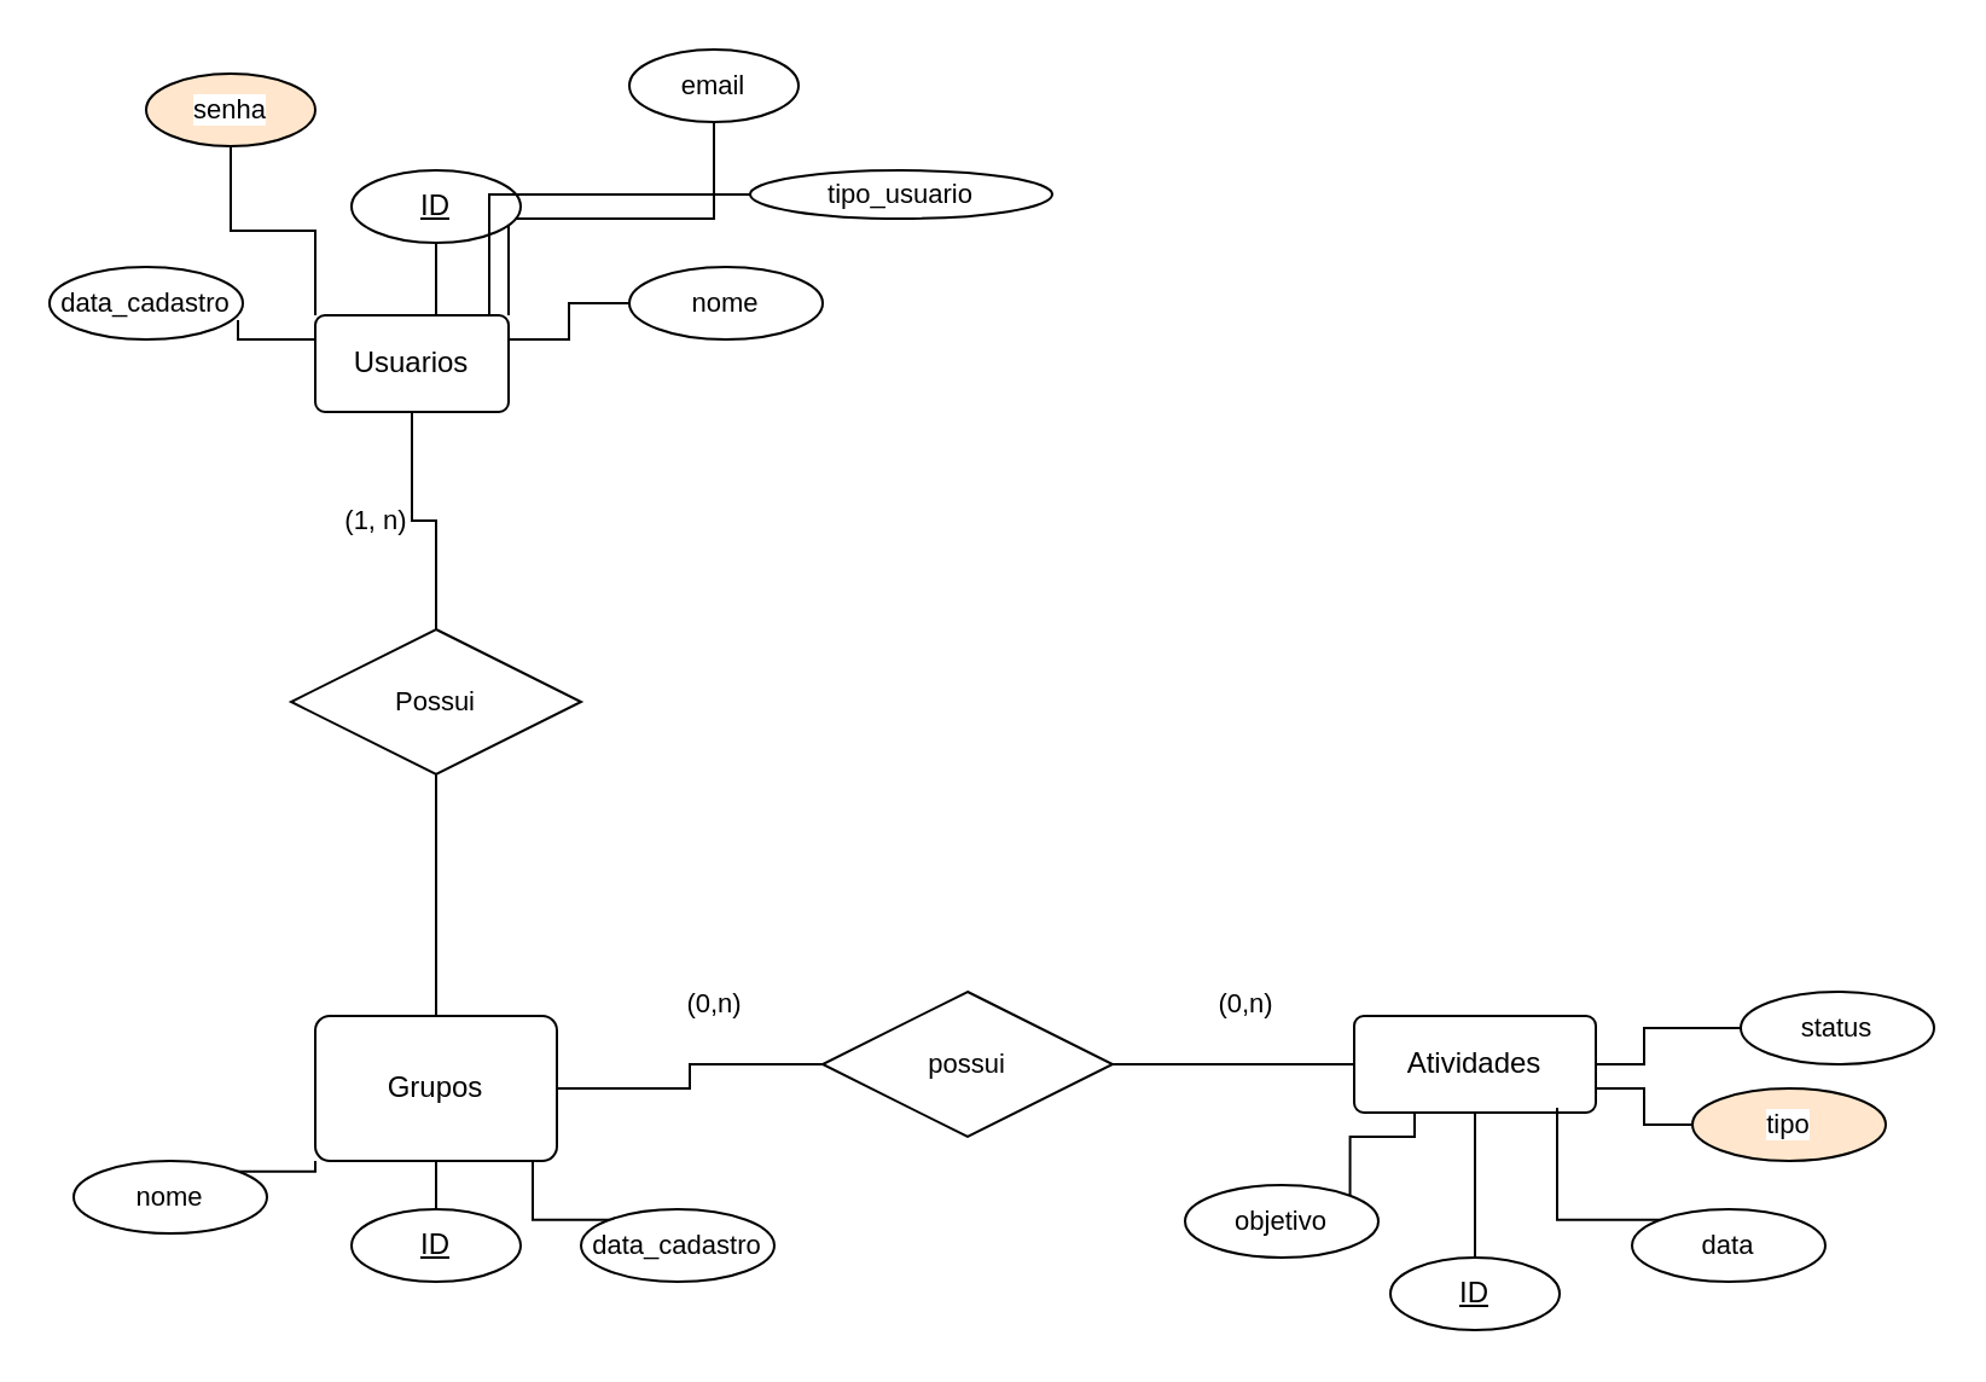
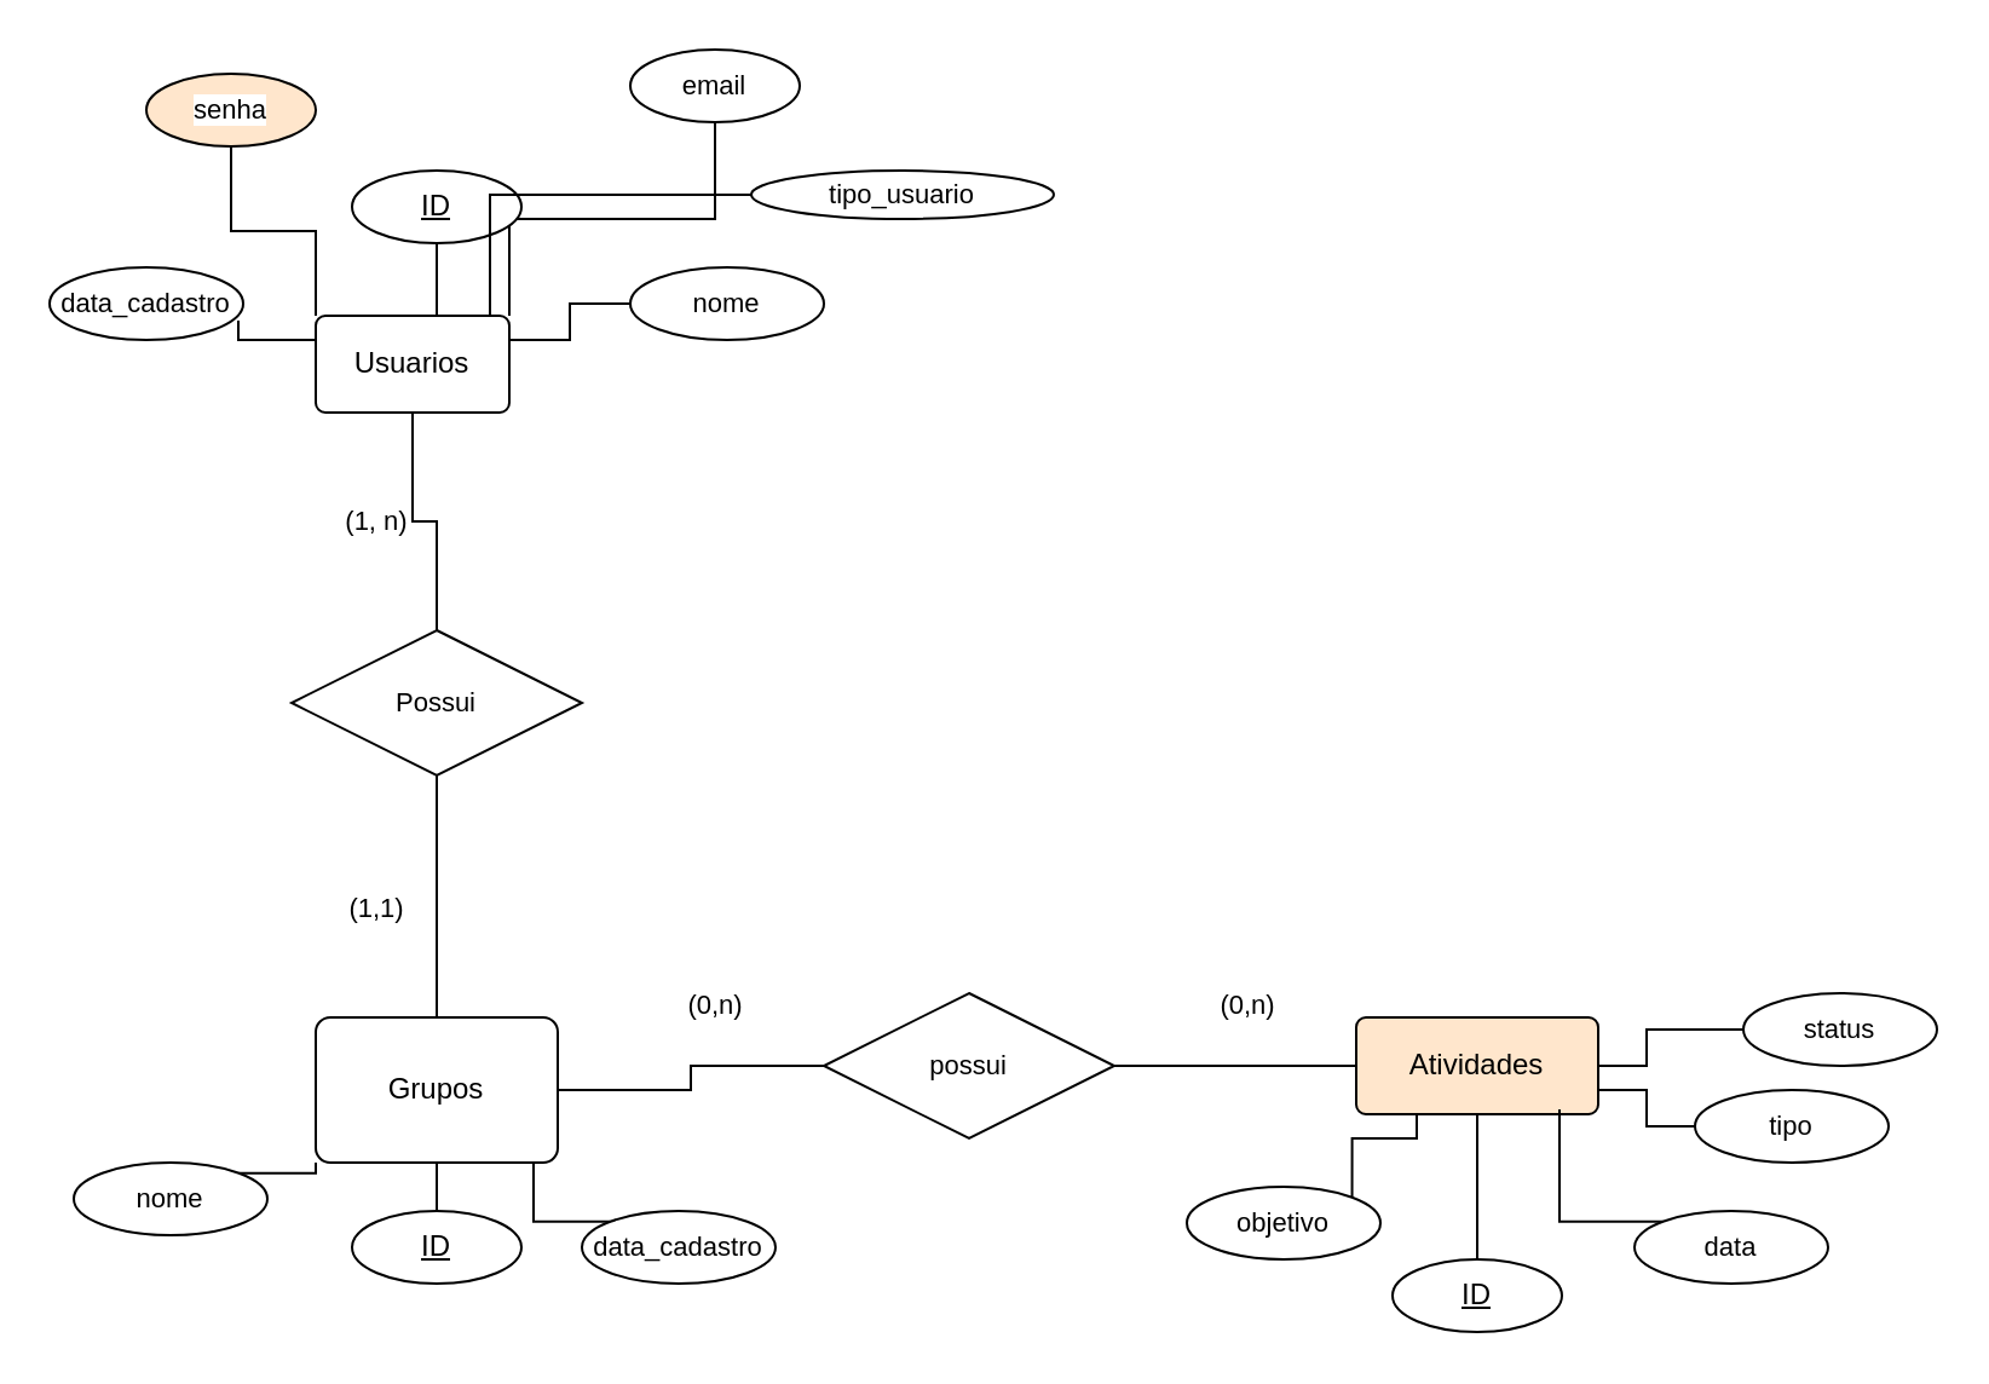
  <mxCell id="0" />
  <mxCell id="1" parent="0" />
  <mxCell id="2" style="edgeStyle=orthogonalEdgeStyle;rounded=0;orthogonalLoop=1;jettySize=auto;html=1;exitX=0.5;exitY=0;exitDx=0;exitDy=0;entryX=0.5;entryY=1;entryDx=0;entryDy=0;endArrow=none;endFill=0;" edge="1" parent="1" source="6" target="7"><mxGeometry relative="1" as="geometry" /></mxCell>
  <mxCell id="3" style="edgeStyle=orthogonalEdgeStyle;shape=connector;rounded=0;orthogonalLoop=1;jettySize=auto;html=1;exitX=0;exitY=0;exitDx=0;exitDy=0;entryX=0.5;entryY=1;entryDx=0;entryDy=0;strokeColor=default;align=center;verticalAlign=middle;fontFamily=Helvetica;fontSize=11;fontColor=default;labelBackgroundColor=default;endArrow=none;endFill=0;" edge="1" parent="1" source="6" target="9"><mxGeometry relative="1" as="geometry" /></mxCell>
  <mxCell id="4" style="edgeStyle=orthogonalEdgeStyle;shape=connector;rounded=0;orthogonalLoop=1;jettySize=auto;html=1;exitX=1;exitY=0;exitDx=0;exitDy=0;entryX=0.5;entryY=1;entryDx=0;entryDy=0;strokeColor=default;align=center;verticalAlign=middle;fontFamily=Helvetica;fontSize=11;fontColor=default;labelBackgroundColor=default;endArrow=none;endFill=0;" edge="1" parent="1" source="6" target="8"><mxGeometry relative="1" as="geometry" /></mxCell>
  <mxCell id="5" style="edgeStyle=orthogonalEdgeStyle;shape=connector;rounded=0;orthogonalLoop=1;jettySize=auto;html=1;exitX=1;exitY=0.25;exitDx=0;exitDy=0;entryX=0;entryY=0.5;entryDx=0;entryDy=0;strokeColor=default;align=center;verticalAlign=middle;fontFamily=Helvetica;fontSize=11;fontColor=default;labelBackgroundColor=default;endArrow=none;endFill=0;" edge="1" parent="1" source="6" target="12"><mxGeometry relative="1" as="geometry" /></mxCell>
  <mxCell id="6" value="Usuarios" style="rounded=1;arcSize=10;whiteSpace=wrap;html=1;align=center;" vertex="1" parent="1"><mxGeometry x="130" y="130" width="80" height="40" as="geometry" /></mxCell>
  <mxCell id="7" value="ID" style="ellipse;whiteSpace=wrap;html=1;align=center;fontStyle=4;" vertex="1" parent="1"><mxGeometry x="145" y="70" width="70" height="30" as="geometry" /></mxCell>
  <mxCell id="8" value="email" style="ellipse;whiteSpace=wrap;html=1;align=center;fontFamily=Helvetica;fontSize=11;fontColor=default;labelBackgroundColor=default;" vertex="1" parent="1"><mxGeometry x="260" y="20" width="70" height="30" as="geometry" /></mxCell>
  <mxCell id="9" value="senha" style="ellipse;whiteSpace=wrap;html=1;align=center;fontFamily=Helvetica;fontSize=11;fontColor=default;labelBackgroundColor=default;fillColor=#ffe6cc;" vertex="1" parent="1"><mxGeometry x="60" y="30" width="70" height="30" as="geometry" /></mxCell>
  <mxCell id="10" value="data_cadastro" style="ellipse;whiteSpace=wrap;html=1;align=center;fontFamily=Helvetica;fontSize=11;fontColor=default;labelBackgroundColor=default;" vertex="1" parent="1"><mxGeometry x="20" y="110" width="80" height="30" as="geometry" /></mxCell>
  <mxCell id="11" style="edgeStyle=orthogonalEdgeStyle;shape=connector;rounded=0;orthogonalLoop=1;jettySize=auto;html=1;exitX=0;exitY=0.25;exitDx=0;exitDy=0;entryX=0.975;entryY=0.733;entryDx=0;entryDy=0;entryPerimeter=0;strokeColor=default;align=center;verticalAlign=middle;fontFamily=Helvetica;fontSize=11;fontColor=default;labelBackgroundColor=default;endArrow=none;endFill=0;" edge="1" parent="1" source="6" target="10"><mxGeometry relative="1" as="geometry" /></mxCell>
  <mxCell id="12" value="nome" style="ellipse;whiteSpace=wrap;html=1;align=center;fontFamily=Helvetica;fontSize=11;fontColor=default;labelBackgroundColor=default;" vertex="1" parent="1"><mxGeometry x="260" y="110" width="80" height="30" as="geometry" /></mxCell>
  <mxCell id="13" value="" style="edgeStyle=orthogonalEdgeStyle;shape=connector;rounded=0;orthogonalLoop=1;jettySize=auto;html=1;strokeColor=default;align=center;verticalAlign=middle;fontFamily=Helvetica;fontSize=11;fontColor=default;labelBackgroundColor=default;endArrow=none;endFill=0;" edge="1" parent="1" source="15" target="6"><mxGeometry relative="1" as="geometry" /></mxCell>
  <mxCell id="14" style="edgeStyle=orthogonalEdgeStyle;shape=connector;rounded=0;orthogonalLoop=1;jettySize=auto;html=1;exitX=0.5;exitY=1;exitDx=0;exitDy=0;entryX=0.5;entryY=0;entryDx=0;entryDy=0;strokeColor=default;align=center;verticalAlign=middle;fontFamily=Helvetica;fontSize=11;fontColor=default;labelBackgroundColor=default;endArrow=none;endFill=0;" edge="1" parent="1" source="15" target="17"><mxGeometry relative="1" as="geometry" /></mxCell>
  <mxCell id="15" value="Possui" style="shape=rhombus;perimeter=rhombusPerimeter;whiteSpace=wrap;html=1;align=center;fontFamily=Helvetica;fontSize=11;fontColor=default;labelBackgroundColor=default;" vertex="1" parent="1"><mxGeometry x="120" y="260" width="120" height="60" as="geometry" /></mxCell>
  <mxCell id="16" style="edgeStyle=orthogonalEdgeStyle;shape=connector;rounded=0;orthogonalLoop=1;jettySize=auto;html=1;exitX=1;exitY=0.5;exitDx=0;exitDy=0;entryX=0;entryY=0.5;entryDx=0;entryDy=0;strokeColor=default;align=center;verticalAlign=middle;fontFamily=Helvetica;fontSize=11;fontColor=default;labelBackgroundColor=default;endArrow=none;endFill=0;" edge="1" parent="1" source="17" target="25"><mxGeometry relative="1" as="geometry" /></mxCell>
  <mxCell id="17" value="Grupos" style="rounded=1;arcSize=10;whiteSpace=wrap;html=1;align=center;" vertex="1" parent="1"><mxGeometry x="130" y="420" width="100" height="60" as="geometry" /></mxCell>
  <mxCell id="18" style="edgeStyle=orthogonalEdgeStyle;shape=connector;rounded=0;orthogonalLoop=1;jettySize=auto;html=1;exitX=0.5;exitY=0;exitDx=0;exitDy=0;entryX=0.5;entryY=1;entryDx=0;entryDy=0;strokeColor=default;align=center;verticalAlign=middle;fontFamily=Helvetica;fontSize=11;fontColor=default;labelBackgroundColor=default;endArrow=none;endFill=0;" edge="1" parent="1" source="19" target="17"><mxGeometry relative="1" as="geometry" /></mxCell>
  <mxCell id="19" value="ID" style="ellipse;whiteSpace=wrap;html=1;align=center;fontStyle=4;" vertex="1" parent="1"><mxGeometry x="145" y="500" width="70" height="30" as="geometry" /></mxCell>
  <mxCell id="20" value="tipo_usuario" style="ellipse;whiteSpace=wrap;html=1;align=center;fontFamily=Helvetica;fontSize=11;fontColor=default;labelBackgroundColor=default;" vertex="1" parent="1"><mxGeometry x="310" y="70" width="125" height="20" as="geometry" /></mxCell>
  <mxCell id="21" style="edgeStyle=orthogonalEdgeStyle;shape=connector;rounded=0;orthogonalLoop=1;jettySize=auto;html=1;exitX=0;exitY=0.5;exitDx=0;exitDy=0;strokeColor=default;align=center;verticalAlign=middle;fontFamily=Helvetica;fontSize=11;fontColor=default;labelBackgroundColor=default;endArrow=none;endFill=0;entryX=0.9;entryY=0;entryDx=0;entryDy=0;entryPerimeter=0;" edge="1" parent="1" source="20" target="6"><mxGeometry relative="1" as="geometry"><mxPoint x="220" y="120" as="targetPoint" /></mxGeometry></mxCell>
  <mxCell id="22" style="edgeStyle=orthogonalEdgeStyle;shape=connector;rounded=0;orthogonalLoop=1;jettySize=auto;html=1;exitX=1;exitY=0;exitDx=0;exitDy=0;entryX=0;entryY=1;entryDx=0;entryDy=0;strokeColor=default;align=center;verticalAlign=middle;fontFamily=Helvetica;fontSize=11;fontColor=default;labelBackgroundColor=default;endArrow=none;endFill=0;" edge="1" parent="1" source="23" target="17"><mxGeometry relative="1" as="geometry" /></mxCell>
  <mxCell id="23" value="nome" style="ellipse;whiteSpace=wrap;html=1;align=center;fontFamily=Helvetica;fontSize=11;fontColor=default;labelBackgroundColor=default;" vertex="1" parent="1"><mxGeometry x="30" y="480" width="80" height="30" as="geometry" /></mxCell>
  <mxCell id="24" style="edgeStyle=orthogonalEdgeStyle;shape=connector;rounded=0;orthogonalLoop=1;jettySize=auto;html=1;exitX=1;exitY=0.5;exitDx=0;exitDy=0;entryX=0;entryY=0.5;entryDx=0;entryDy=0;strokeColor=default;align=center;verticalAlign=middle;fontFamily=Helvetica;fontSize=11;fontColor=default;labelBackgroundColor=default;endArrow=none;endFill=0;" edge="1" parent="1" source="25" target="26"><mxGeometry relative="1" as="geometry" /></mxCell>
  <mxCell id="25" value="possui" style="shape=rhombus;perimeter=rhombusPerimeter;whiteSpace=wrap;html=1;align=center;fontFamily=Helvetica;fontSize=11;fontColor=default;labelBackgroundColor=default;" vertex="1" parent="1"><mxGeometry x="340" y="410" width="120" height="60" as="geometry" /></mxCell>
- <mxCell id="26" value="Atividades" style="rounded=1;arcSize=10;whiteSpace=wrap;html=1;align=center;" vertex="1" parent="1"><mxGeometry x="560" y="420" width="100" height="40" as="geometry" /></mxCell>
+ <mxCell id="26" value="Atividades" style="rounded=1;arcSize=10;whiteSpace=wrap;html=1;align=center;fillColor=#ffe6cc;" vertex="1" parent="1"><mxGeometry x="560" y="420" width="100" height="40" as="geometry" /></mxCell>
  <mxCell id="27" style="edgeStyle=orthogonalEdgeStyle;shape=connector;rounded=0;orthogonalLoop=1;jettySize=auto;html=1;exitX=0.5;exitY=0;exitDx=0;exitDy=0;strokeColor=default;align=center;verticalAlign=middle;fontFamily=Helvetica;fontSize=11;fontColor=default;labelBackgroundColor=default;endArrow=none;endFill=0;" edge="1" parent="1" source="28" target="26"><mxGeometry relative="1" as="geometry" /></mxCell>
  <mxCell id="28" value="ID" style="ellipse;whiteSpace=wrap;html=1;align=center;fontStyle=4;" vertex="1" parent="1"><mxGeometry x="575" y="520" width="70" height="30" as="geometry" /></mxCell>
  <mxCell id="29" value="data_cadastro" style="ellipse;whiteSpace=wrap;html=1;align=center;fontFamily=Helvetica;fontSize=11;fontColor=default;labelBackgroundColor=default;" vertex="1" parent="1"><mxGeometry x="240" y="500" width="80" height="30" as="geometry" /></mxCell>
  <mxCell id="30" style="edgeStyle=orthogonalEdgeStyle;shape=connector;rounded=0;orthogonalLoop=1;jettySize=auto;html=1;exitX=0;exitY=0;exitDx=0;exitDy=0;entryX=0.9;entryY=1;entryDx=0;entryDy=0;entryPerimeter=0;strokeColor=default;align=center;verticalAlign=middle;fontFamily=Helvetica;fontSize=11;fontColor=default;labelBackgroundColor=default;endArrow=none;endFill=0;" edge="1" parent="1" source="29" target="17"><mxGeometry relative="1" as="geometry" /></mxCell>
  <mxCell id="31" style="edgeStyle=orthogonalEdgeStyle;shape=connector;rounded=0;orthogonalLoop=1;jettySize=auto;html=1;exitX=1;exitY=0;exitDx=0;exitDy=0;entryX=0.25;entryY=1;entryDx=0;entryDy=0;strokeColor=default;align=center;verticalAlign=middle;fontFamily=Helvetica;fontSize=11;fontColor=default;labelBackgroundColor=default;endArrow=none;endFill=0;" edge="1" parent="1" source="32" target="26"><mxGeometry relative="1" as="geometry" /></mxCell>
  <mxCell id="32" value="objetivo" style="ellipse;whiteSpace=wrap;html=1;align=center;fontFamily=Helvetica;fontSize=11;fontColor=default;labelBackgroundColor=default;" vertex="1" parent="1"><mxGeometry x="490" y="490" width="80" height="30" as="geometry" /></mxCell>
  <mxCell id="33" value="data" style="ellipse;whiteSpace=wrap;html=1;align=center;fontFamily=Helvetica;fontSize=11;fontColor=default;labelBackgroundColor=default;" vertex="1" parent="1"><mxGeometry x="675" y="500" width="80" height="30" as="geometry" /></mxCell>
  <mxCell id="34" style="edgeStyle=orthogonalEdgeStyle;shape=connector;rounded=0;orthogonalLoop=1;jettySize=auto;html=1;exitX=0;exitY=0;exitDx=0;exitDy=0;entryX=0.84;entryY=0.95;entryDx=0;entryDy=0;entryPerimeter=0;strokeColor=default;align=center;verticalAlign=middle;fontFamily=Helvetica;fontSize=11;fontColor=default;labelBackgroundColor=default;endArrow=none;endFill=0;" edge="1" parent="1" source="33" target="26"><mxGeometry relative="1" as="geometry" /></mxCell>
  <mxCell id="35" style="edgeStyle=orthogonalEdgeStyle;shape=connector;rounded=0;orthogonalLoop=1;jettySize=auto;html=1;exitX=0;exitY=0.5;exitDx=0;exitDy=0;entryX=1;entryY=0.75;entryDx=0;entryDy=0;strokeColor=default;align=center;verticalAlign=middle;fontFamily=Helvetica;fontSize=11;fontColor=default;labelBackgroundColor=default;endArrow=none;endFill=0;" edge="1" parent="1" source="36" target="26"><mxGeometry relative="1" as="geometry" /></mxCell>
- <mxCell id="36" value="tipo" style="ellipse;whiteSpace=wrap;html=1;align=center;fontFamily=Helvetica;fontSize=11;fontColor=default;labelBackgroundColor=default;fillColor=#ffe6cc;" vertex="1" parent="1"><mxGeometry x="700" y="450" width="80" height="30" as="geometry" /></mxCell>
+ <mxCell id="36" value="tipo" style="ellipse;whiteSpace=wrap;html=1;align=center;fontFamily=Helvetica;fontSize=11;fontColor=default;labelBackgroundColor=default;" vertex="1" parent="1"><mxGeometry x="700" y="450" width="80" height="30" as="geometry" /></mxCell>
  <mxCell id="37" style="edgeStyle=orthogonalEdgeStyle;shape=connector;rounded=0;orthogonalLoop=1;jettySize=auto;html=1;exitX=0;exitY=0.5;exitDx=0;exitDy=0;entryX=1;entryY=0.5;entryDx=0;entryDy=0;strokeColor=default;align=center;verticalAlign=middle;fontFamily=Helvetica;fontSize=11;fontColor=default;labelBackgroundColor=default;endArrow=none;endFill=0;" edge="1" parent="1" source="38" target="26"><mxGeometry relative="1" as="geometry"><Array as="points"><mxPoint x="680" y="425" /><mxPoint x="680" y="440" /></Array></mxGeometry></mxCell>
  <mxCell id="38" value="status" style="ellipse;whiteSpace=wrap;html=1;align=center;fontFamily=Helvetica;fontSize=11;fontColor=default;labelBackgroundColor=default;" vertex="1" parent="1"><mxGeometry x="720" y="410" width="80" height="30" as="geometry" /></mxCell>
  <mxCell id="39" value="(1, n)" style="text;html=1;align=center;verticalAlign=middle;resizable=0;points=[];autosize=1;strokeColor=none;fillColor=none;fontFamily=Helvetica;fontSize=11;fontColor=default;labelBackgroundColor=default;" vertex="1" parent="1"><mxGeometry x="130" y="200" width="50" height="30" as="geometry" /></mxCell>
+ <mxCell id="40" value="(1,1)" style="text;html=1;align=center;verticalAlign=middle;resizable=0;points=[];autosize=1;strokeColor=none;fillColor=none;fontFamily=Helvetica;fontSize=11;fontColor=default;labelBackgroundColor=default;" vertex="1" parent="1"><mxGeometry x="130" y="360" width="50" height="30" as="geometry" /></mxCell>
  <mxCell id="41" value="(0,n)" style="text;html=1;align=center;verticalAlign=middle;resizable=0;points=[];autosize=1;strokeColor=none;fillColor=none;fontFamily=Helvetica;fontSize=11;fontColor=default;labelBackgroundColor=default;" vertex="1" parent="1"><mxGeometry x="270" y="400" width="50" height="30" as="geometry" /></mxCell>
  <mxCell id="42" value="(0,n)" style="text;html=1;align=center;verticalAlign=middle;resizable=0;points=[];autosize=1;strokeColor=none;fillColor=none;fontFamily=Helvetica;fontSize=11;fontColor=default;labelBackgroundColor=default;" vertex="1" parent="1"><mxGeometry x="490" y="400" width="50" height="30" as="geometry" /></mxCell>
